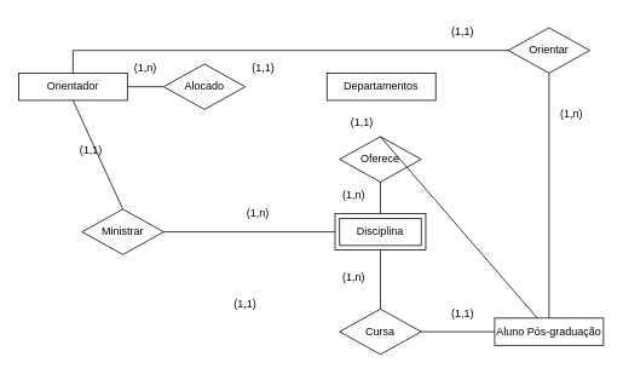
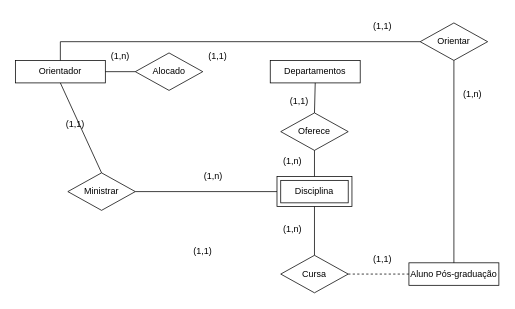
  <mxCell id="0" />
  <mxCell id="1" parent="0" />
  <mxCell id="2" value="Departamentos" style="rounded=0;whiteSpace=wrap;html=1;" parent="1" vertex="1"><mxGeometry x="360" y="80" width="120" height="30" as="geometry" /></mxCell>
  <mxCell id="3" value="Orientador" style="rounded=0;whiteSpace=wrap;html=1;" parent="1" vertex="1"><mxGeometry x="20" y="80" width="120" height="30" as="geometry" /></mxCell>
  <mxCell id="4" value="Aluno Pós-graduação" style="rounded=0;whiteSpace=wrap;html=1;" parent="1" vertex="1"><mxGeometry x="545" y="350" width="120" height="30" as="geometry" /></mxCell>
  <mxCell id="5" value="Oferece" style="rhombus;whiteSpace=wrap;html=1;" parent="1" vertex="1"><mxGeometry x="374" y="150" width="90" height="50" as="geometry" /></mxCell>
- <mxCell id="6" value="" style="endArrow=none;html=1;rounded=0;exitX=0.5;exitY=0;exitDx=0;exitDy=0;" parent="1" source="5" target="4" edge="1"><mxGeometry relative="1" as="geometry"><mxPoint x="310" y="250" as="sourcePoint" /><mxPoint x="470" y="250" as="targetPoint" /></mxGeometry></mxCell>
+ <mxCell id="6" value="" style="endArrow=none;html=1;rounded=0;exitX=0.5;exitY=0;exitDx=0;exitDy=0;entryX=0.5;entryY=1;entryDx=0;entryDy=0;" parent="1" source="5" target="2" edge="1"><mxGeometry relative="1" as="geometry"><mxPoint x="310" y="250" as="sourcePoint" /><mxPoint x="470" y="250" as="targetPoint" /></mxGeometry></mxCell>
  <mxCell id="7" value="" style="endArrow=none;html=1;rounded=0;exitX=0.5;exitY=0;exitDx=0;exitDy=0;entryX=0.5;entryY=1;entryDx=0;entryDy=0;" parent="1" source="11" target="5" edge="1"><mxGeometry relative="1" as="geometry"><mxPoint x="370" y="230" as="sourcePoint" /><mxPoint x="380" y="120" as="targetPoint" /><Array as="points" /></mxGeometry></mxCell>
  <mxCell id="8" value="(1,n)" style="text;html=1;strokeColor=none;fillColor=none;align=center;verticalAlign=middle;whiteSpace=wrap;rounded=0;" parent="1" vertex="1"><mxGeometry x="130" y="60" width="60" height="30" as="geometry" /></mxCell>
  <mxCell id="9" value="(1,1)" style="text;html=1;strokeColor=none;fillColor=none;align=center;verticalAlign=middle;whiteSpace=wrap;rounded=0;" parent="1" vertex="1"><mxGeometry x="260" y="60" width="60" height="30" as="geometry" /></mxCell>
  <mxCell id="10" value="Alocado" style="rhombus;whiteSpace=wrap;html=1;" parent="1" vertex="1"><mxGeometry x="180" y="70" width="90" height="50" as="geometry" /></mxCell>
  <mxCell id="11" value="Disciplina" style="shape=ext;margin=3;double=1;whiteSpace=wrap;html=1;align=center;" parent="1" vertex="1"><mxGeometry x="369" y="235" width="100" height="40" as="geometry" /></mxCell>
  <mxCell id="12" value="" style="endArrow=none;html=1;rounded=0;exitX=1;exitY=0.5;exitDx=0;exitDy=0;entryX=0;entryY=0.5;entryDx=0;entryDy=0;" parent="1" source="3" target="10" edge="1"><mxGeometry relative="1" as="geometry"><mxPoint x="310" y="250" as="sourcePoint" /><mxPoint x="470" y="250" as="targetPoint" /></mxGeometry></mxCell>
  <mxCell id="13" value="Ministrar" style="rhombus;whiteSpace=wrap;html=1;" parent="1" vertex="1"><mxGeometry x="90" y="230" width="90" height="50" as="geometry" /></mxCell>
  <mxCell id="14" value="" style="endArrow=none;html=1;rounded=0;exitX=0.5;exitY=1;exitDx=0;exitDy=0;entryX=0.5;entryY=0;entryDx=0;entryDy=0;" parent="1" source="3" target="13" edge="1"><mxGeometry relative="1" as="geometry"><mxPoint x="310" y="250" as="sourcePoint" /><mxPoint x="470" y="250" as="targetPoint" /></mxGeometry></mxCell>
  <mxCell id="15" value="" style="endArrow=none;html=1;rounded=0;exitX=1;exitY=0.5;exitDx=0;exitDy=0;entryX=0;entryY=0.5;entryDx=0;entryDy=0;" parent="1" source="13" target="11" edge="1"><mxGeometry relative="1" as="geometry"><mxPoint x="310" y="250" as="sourcePoint" /><mxPoint x="470" y="250" as="targetPoint" /></mxGeometry></mxCell>
  <mxCell id="16" value="(1,1)" style="text;html=1;strokeColor=none;fillColor=none;align=center;verticalAlign=middle;whiteSpace=wrap;rounded=0;" parent="1" vertex="1"><mxGeometry x="369" y="120" width="60" height="30" as="geometry" /></mxCell>
  <mxCell id="17" value="(1,1)" style="text;html=1;strokeColor=none;fillColor=none;align=center;verticalAlign=middle;whiteSpace=wrap;rounded=0;" parent="1" vertex="1"><mxGeometry x="70" y="150" width="60" height="30" as="geometry" /></mxCell>
  <mxCell id="18" value="(1,n)" style="text;html=1;strokeColor=none;fillColor=none;align=center;verticalAlign=middle;whiteSpace=wrap;rounded=0;" parent="1" vertex="1"><mxGeometry x="253.5" y="220" width="60" height="30" as="geometry" /></mxCell>
  <mxCell id="19" value="Cursa" style="rhombus;whiteSpace=wrap;html=1;" parent="1" vertex="1"><mxGeometry x="374" y="340" width="90" height="50" as="geometry" /></mxCell>
  <mxCell id="20" value="" style="endArrow=none;html=1;rounded=0;exitX=0.5;exitY=1;exitDx=0;exitDy=0;entryX=0.5;entryY=0;entryDx=0;entryDy=0;" parent="1" source="11" target="19" edge="1"><mxGeometry relative="1" as="geometry"><mxPoint x="310" y="250" as="sourcePoint" /><mxPoint x="470" y="250" as="targetPoint" /></mxGeometry></mxCell>
- <mxCell id="21" value="" style="endArrow=none;html=1;rounded=0;exitX=1;exitY=0.5;exitDx=0;exitDy=0;entryX=0;entryY=0.5;entryDx=0;entryDy=0;" parent="1" source="19" target="4" edge="1"><mxGeometry relative="1" as="geometry"><mxPoint x="310" y="250" as="sourcePoint" /><mxPoint x="470" y="250" as="targetPoint" /></mxGeometry></mxCell>
+ <mxCell id="21" value="" style="endArrow=none;html=1;rounded=0;exitX=1;exitY=0.5;exitDx=0;exitDy=0;entryX=0;entryY=0.5;entryDx=0;entryDy=0;dashed=1;" parent="1" source="19" target="4" edge="1"><mxGeometry relative="1" as="geometry"><mxPoint x="310" y="250" as="sourcePoint" /><mxPoint x="470" y="250" as="targetPoint" /></mxGeometry></mxCell>
  <mxCell id="22" value="Orientar" style="rhombus;whiteSpace=wrap;html=1;" parent="1" vertex="1"><mxGeometry x="560" y="30" width="90" height="50" as="geometry" /></mxCell>
  <mxCell id="23" value="" style="endArrow=none;html=1;rounded=0;entryX=0;entryY=0.5;entryDx=0;entryDy=0;exitX=0.5;exitY=0;exitDx=0;exitDy=0;" parent="1" source="3" target="22" edge="1"><mxGeometry relative="1" as="geometry"><mxPoint x="120" y="70" as="sourcePoint" /><mxPoint x="490" y="40" as="targetPoint" /><Array as="points"><mxPoint x="80" y="55" /></Array></mxGeometry></mxCell>
  <mxCell id="24" value="" style="endArrow=none;html=1;rounded=0;exitX=0.5;exitY=1;exitDx=0;exitDy=0;entryX=0.5;entryY=0;entryDx=0;entryDy=0;" parent="1" source="22" target="4" edge="1"><mxGeometry relative="1" as="geometry"><mxPoint x="310" y="230" as="sourcePoint" /><mxPoint x="470" y="230" as="targetPoint" /></mxGeometry></mxCell>
  <mxCell id="25" value="(1,1)" style="text;html=1;strokeColor=none;fillColor=none;align=center;verticalAlign=middle;whiteSpace=wrap;rounded=0;" parent="1" vertex="1"><mxGeometry x="480" y="20" width="60" height="30" as="geometry" /></mxCell>
  <mxCell id="26" value="(1,n)" style="text;html=1;strokeColor=none;fillColor=none;align=center;verticalAlign=middle;whiteSpace=wrap;rounded=0;" parent="1" vertex="1"><mxGeometry x="600" y="110" width="60" height="30" as="geometry" /></mxCell>
  <mxCell id="27" value="(1,1)" style="text;html=1;strokeColor=none;fillColor=none;align=center;verticalAlign=middle;whiteSpace=wrap;rounded=0;" parent="1" vertex="1"><mxGeometry x="240" y="320" width="60" height="30" as="geometry" /></mxCell>
  <mxCell id="28" value="(1,n)" style="text;html=1;strokeColor=none;fillColor=none;align=center;verticalAlign=middle;whiteSpace=wrap;rounded=0;" parent="1" vertex="1"><mxGeometry x="360" y="290" width="60" height="30" as="geometry" /></mxCell>
  <mxCell id="29" value="(1,1)" style="text;html=1;strokeColor=none;fillColor=none;align=center;verticalAlign=middle;whiteSpace=wrap;rounded=0;" parent="1" vertex="1"><mxGeometry x="480" y="330" width="60" height="30" as="geometry" /></mxCell>
  <mxCell id="30" value="(1,n)" style="text;html=1;strokeColor=none;fillColor=none;align=center;verticalAlign=middle;whiteSpace=wrap;rounded=0;" parent="1" vertex="1"><mxGeometry x="360" y="200" width="60" height="30" as="geometry" /></mxCell>
